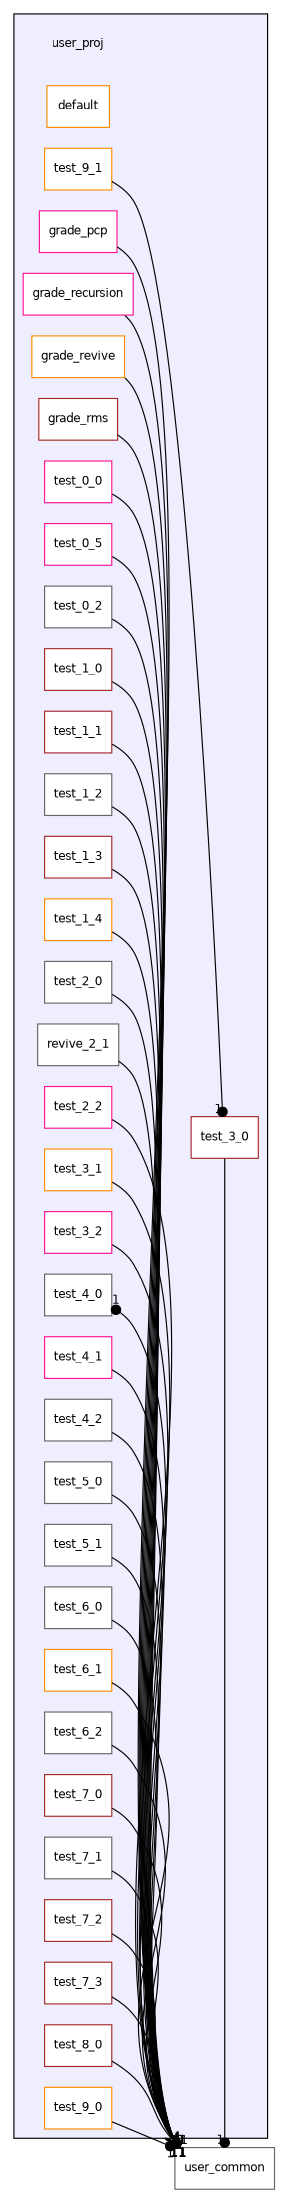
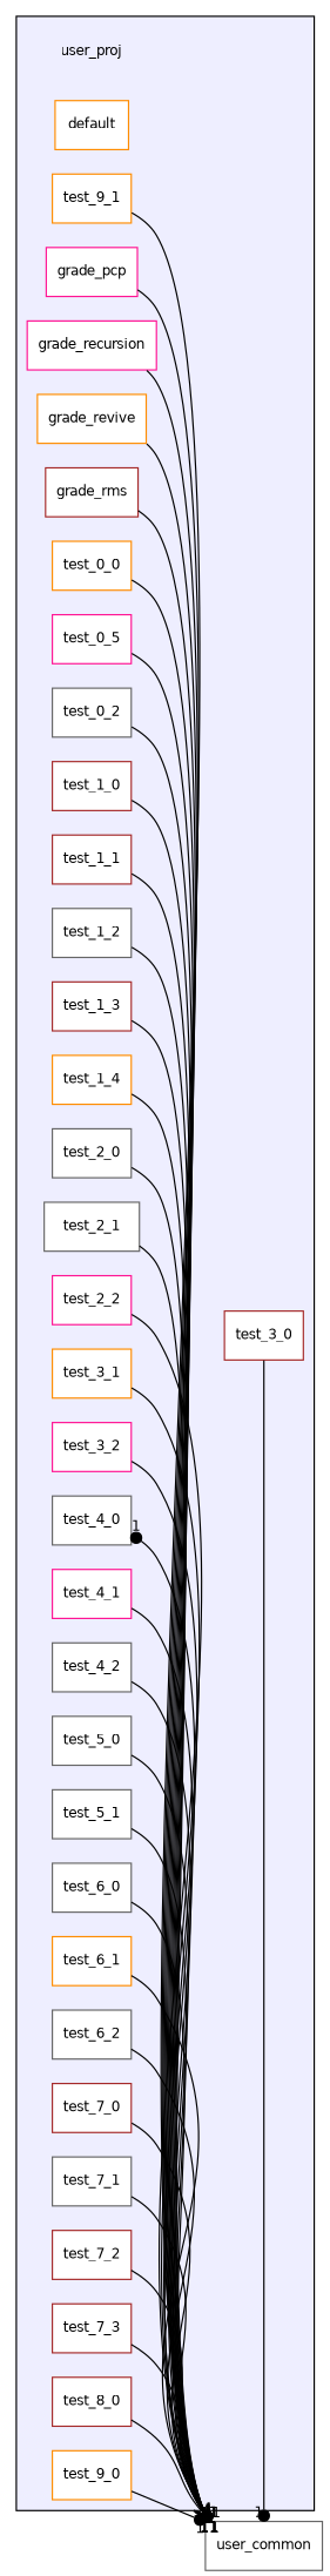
  digraph {
    compound=true
    rankdir=LR
    node [color=gray40 fontname=Helvetica fontsize=10 shape=box fillcolor=white style=filled]
    edge [arrowhead=dot headlabel=1 labeldistance=1.5 labelfontname=Helvetica labelfontsize=10]
    n1 [color=brown label=user_proj shape=plaintext fillcolor="" style=""]
    n2 [color=darkorange label=default]
    n3 [color=deeppink label=grade_pcp]
    n4 [color=deeppink label=grade_recursion]
    n5 [color=darkorange label=grade_revive]
    n6 [color=brown label=grade_rms]
-   n7 [color=deeppink label=test_0_0]
+   n7 [color=darkorange label=test_0_0]
    n8 [color=deeppink label=test_0_5]
    n9 [label=test_0_2]
    n10 [color=brown label=test_1_0]
    n11 [color=brown label=test_1_1]
    n12 [label=test_1_2]
    n13 [color=brown label=test_1_3]
    n14 [color=darkorange label=test_1_4]
    n15 [label=test_2_0]
-   n16 [label=revive_2_1]
+   n16 [label=test_2_1]
    n17 [color=deeppink label=test_2_2]
    n18 [color=brown label=test_3_0]
    n19 [color=darkorange label=test_3_1]
    n20 [color=deeppink label=test_3_2]
    n21 [label=test_4_0]
    n22 [color=deeppink label=test_4_1]
    n23 [label=test_4_2]
    n24 [label=test_5_0]
    n25 [label=test_5_1]
    n26 [label=test_6_0]
    n27 [color=darkorange label=test_6_1]
    n28 [label=test_6_2]
    n29 [color=brown label=test_7_0]
    n30 [label=test_7_1]
    n31 [color=brown label=test_7_2]
    n32 [color=brown label=test_7_3]
    n33 [color=brown label=test_8_0]
    n34 [color=darkorange label=test_9_0]
    n35 [color=darkorange label=test_9_1]
    n36 [label=user_common]
    subgraph cluster_1 {
      bgcolor="#eeeeff"
      pencolor=black
      n1
      n2
      n3
      n4
      n5
      n6
      n7
      n8
      n9
      n10
      n11
      n12
      n13
      n14
      n15
      n16
      n17
      n18
      n19
      n20
      n21
      n22
      n23
      n24
      n25
      n26
      n27
      n28
      n29
      n30
      n31
      n32
      n33
      n34
      n35
    }
    n3 -> n36
    n4 -> n36
    n5 -> n36
    n6 -> n36 [arrowhead=vee]
    n7 -> n36
    n8 -> n36 [arrowhead=vee]
    n9 -> n36 [arrowhead=vee]
    n10 -> n36 [arrowhead=vee]
    n11 -> n36
    n12 -> n36 [arrowhead=vee]
    n13 -> n36
    n14 -> n36 [arrowhead=vee]
    n15 -> n36 [arrowhead=vee]
    n16 -> n36 [arrowhead=vee]
    n17 -> n36
    n18 -> n36
    n19 -> n36 [arrowhead=vee]
    n20 -> n36
    n22 -> n36
    n23 -> n36 [arrowhead=vee]
    n24 -> n36 [arrowhead=vee]
    n25 -> n36 [arrowhead=vee]
    n26 -> n36
    n27 -> n36
    n28 -> n36
    n29 -> n36 [arrowhead=vee]
    n30 -> n36 [arrowhead=vee]
    n31 -> n36
    n32 -> n36
    n33 -> n36 [arrowhead=vee]
    n34 -> n36
-   n35 -> n18
+   n35 -> n36
    n36 -> n21
  }
